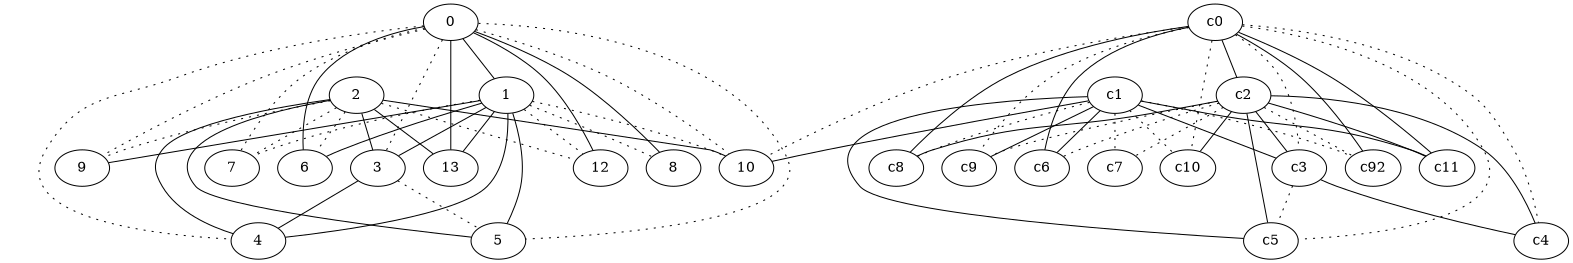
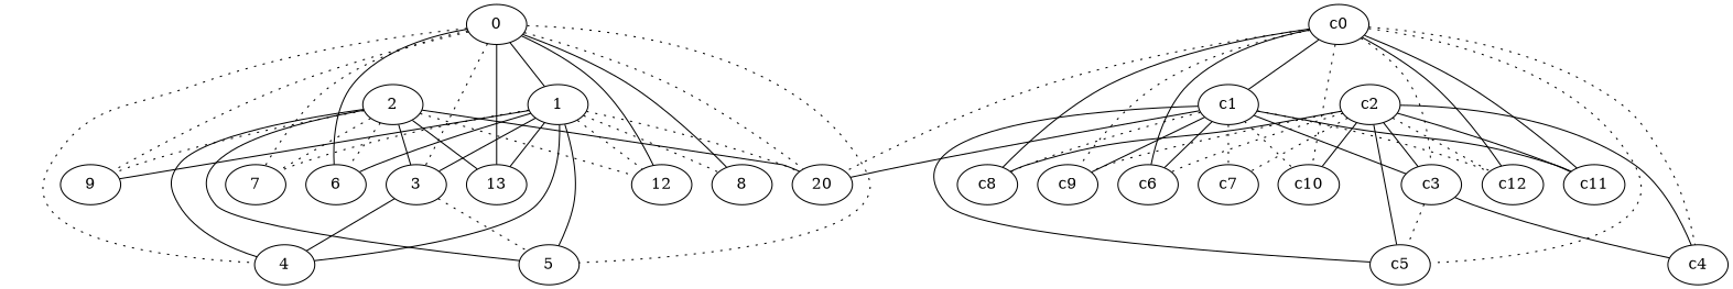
  graph {
    n1 [label=0]
    n2 [label=1]
    n3 [label=3]
    n4 [label=4]
    n5 [label=5]
    n6 [label=6]
    n7 [label=7]
    n8 [label=8]
    n9 [label=9]
-   n10 [label=10]
+   n10 [label=20]
    n11 [label=13]
    n12 [label=12]
    n13 [label=2]
    c0
    c1
    c3
    c4
    c5
    c6
    c8
    c9
    c10
    c11
-   c12 [label=c92]
+   c12
    c7
    c2
    n1 -- n2
    n1 -- n3 [style=dotted]
    n1 -- n4 [style=dotted]
    n1 -- n5 [style=dotted]
    n1 -- n6
    n1 -- n7 [style=dotted]
    n1 -- n8
    n1 -- n9 [style=dotted]
    n1 -- n10 [style=dotted]
    n1 -- n11
    n1 -- n12
    n2 -- n3
    n2 -- n4
    n2 -- n5
    n2 -- n6
    n2 -- n7 [style=dotted]
    n2 -- n8 [style=dotted]
    n2 -- n9
    n2 -- n10 [style=dotted]
    n2 -- n11
    n2 -- n12 [style=dotted]
    n3 -- n4
    n3 -- n5 [style=dotted]
    n13 -- n3
    n13 -- n4
    n13 -- n5
    n13 -- n6 [style=dotted]
    n13 -- n7 [style=dotted]
    n13 -- n9 [style=dotted]
    n13 -- n10
    n13 -- n11
    n13 -- n12 [style=dotted]
    c0 -- n10 [style=dotted]
-   c0 -- c2
+   c0 -- c1
    c0 -- c3 [style=dotted]
    c0 -- c4 [style=dotted]
    c0 -- c5 [style=dotted]
    c0 -- c6
    c0 -- c8
    c0 -- c9 [style=dotted]
    c0 -- c10 [style=dotted]
    c0 -- c11
    c0 -- c12
    c1 -- n10
    c1 -- c3
    c1 -- c5
    c1 -- c6
    c1 -- c8 [style=dotted]
    c1 -- c9
    c1 -- c10 [style=dotted]
    c1 -- c11
    c1 -- c12 [style=dotted]
    c1 -- c7 [style=dotted]
    c3 -- c4
    c3 -- c5 [style=dotted]
    c2 -- c3
    c2 -- c4
    c2 -- c5
    c2 -- c6 [style=dotted]
    c2 -- c8
    c2 -- c9 [style=dotted]
    c2 -- c10
    c2 -- c11
    c2 -- c12 [style=dotted]
    c2 -- c7 [style=dotted]
  }
